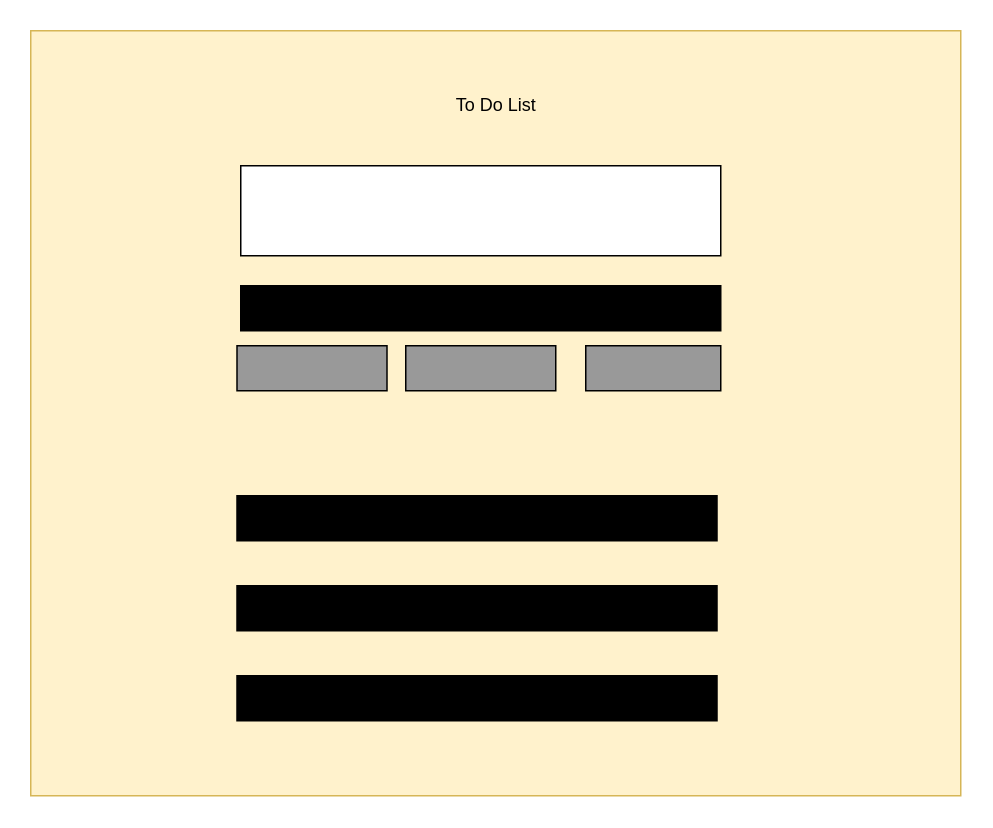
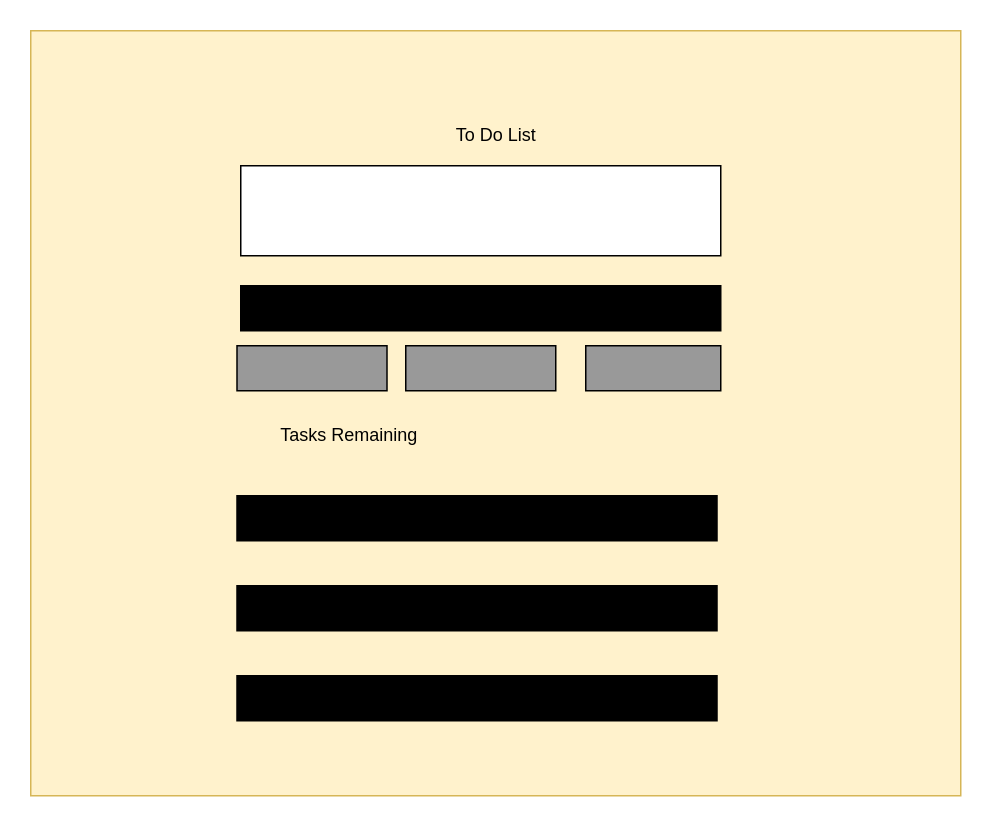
  <mxCell id="0" />
  <mxCell id="1" parent="0" />
  <mxCell id="2" value="" style="rounded=0;whiteSpace=wrap;html=1;fillColor=#fff2cc;strokeColor=#d6b656;" vertex="1" parent="1"><mxGeometry x="20" y="20" width="620" height="510" as="geometry" /></mxCell>
- <mxCell id="3" value="To Do List" style="text;html=1;strokeColor=none;fillColor=none;align=center;verticalAlign=middle;whiteSpace=wrap;rounded=0;strokeWidth=50;" vertex="1" parent="1"><mxGeometry x="277.5" y="60" width="105" height="20" as="geometry" /></mxCell>
+ <mxCell id="3" value="To Do List" style="text;html=1;strokeColor=none;fillColor=none;align=center;verticalAlign=middle;whiteSpace=wrap;rounded=0;strokeWidth=50;" vertex="1" parent="1"><mxGeometry x="277.5" y="80" width="105" height="20" as="geometry" /></mxCell>
  <mxCell id="4" value="" style="rounded=0;whiteSpace=wrap;html=1;" vertex="1" parent="1"><mxGeometry x="160" y="110" width="320" height="60" as="geometry" /></mxCell>
  <mxCell id="5" value="" style="rounded=0;whiteSpace=wrap;html=1;fillColor=#000000;" vertex="1" parent="1"><mxGeometry x="160" y="190" width="320" height="30" as="geometry" /></mxCell>
  <mxCell id="6" value="" style="rounded=0;whiteSpace=wrap;html=1;fillColor=#000000;" vertex="1" parent="1"><mxGeometry x="157.5" y="330" width="320" height="30" as="geometry" /></mxCell>
  <mxCell id="7" value="" style="rounded=0;whiteSpace=wrap;html=1;fillColor=#000000;" vertex="1" parent="1"><mxGeometry x="157.5" y="390" width="320" height="30" as="geometry" /></mxCell>
  <mxCell id="8" value="" style="rounded=0;whiteSpace=wrap;html=1;fillColor=#000000;" vertex="1" parent="1"><mxGeometry x="157.5" y="450" width="320" height="30" as="geometry" /></mxCell>
  <mxCell id="9" value="" style="rounded=0;whiteSpace=wrap;html=1;fillColor=#999999;" vertex="1" parent="1"><mxGeometry x="157.5" y="230" width="100" height="30" as="geometry" /></mxCell>
  <mxCell id="10" value="" style="rounded=0;whiteSpace=wrap;html=1;fillColor=#999999;" vertex="1" parent="1"><mxGeometry x="270" y="230" width="100" height="30" as="geometry" /></mxCell>
  <mxCell id="11" value="" style="rounded=0;whiteSpace=wrap;html=1;fillColor=#999999;" vertex="1" parent="1"><mxGeometry x="390" y="230" width="90" height="30" as="geometry" /></mxCell>
+ <mxCell id="12" value="Tasks Remaining" style="text;html=1;strokeColor=none;fillColor=none;align=center;verticalAlign=middle;whiteSpace=wrap;rounded=0;strokeWidth=50;" vertex="1" parent="1"><mxGeometry x="180" y="280" width="105" height="20" as="geometry" /></mxCell>
